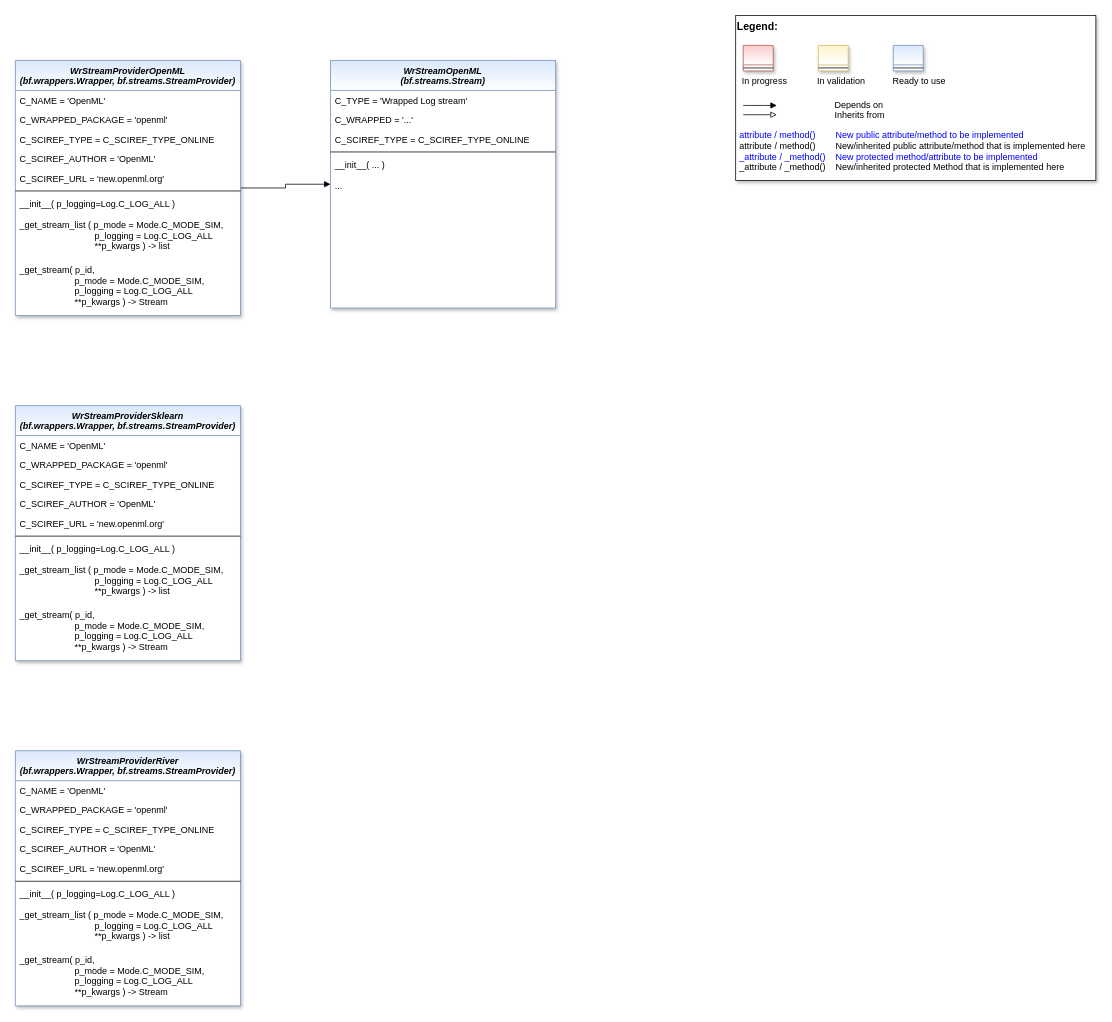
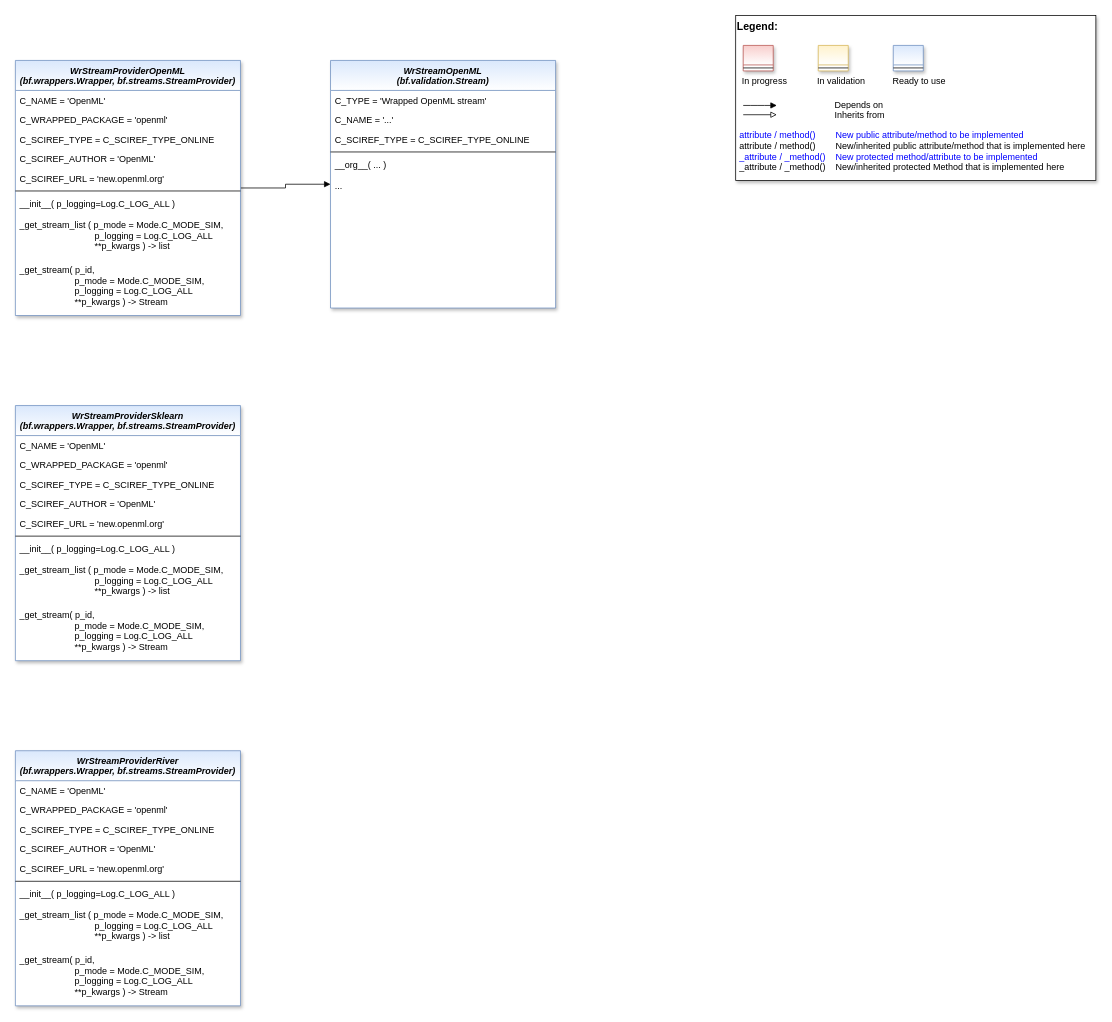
  <mxCell id="0" />
  <mxCell id="1" parent="0" />
  <mxCell id="2" style="edgeStyle=orthogonalEdgeStyle;rounded=0;orthogonalLoop=1;jettySize=auto;html=1;fontColor=default;endArrow=block;endFill=1;" edge="1" parent="1" source="3" target="23"><mxGeometry relative="1" as="geometry" /></mxCell>
  <mxCell id="3" value="WrStreamProviderOpenML &#10;(bf.wrappers.Wrapper, bf.streams.StreamProvider)" style="swimlane;fontStyle=3;align=center;verticalAlign=top;childLayout=stackLayout;horizontal=1;startSize=40;horizontalStack=0;resizeParent=1;resizeLast=0;collapsible=1;marginBottom=0;rounded=0;shadow=1;strokeWidth=1;fillColor=#dae8fc;strokeColor=#6c8ebf;gradientColor=#ffffff;swimlaneFillColor=#ffffff;" parent="1" vertex="1"><mxGeometry x="20" y="80" width="300" height="340" as="geometry"><mxRectangle x="230" y="140" width="160" height="26" as="alternateBounds" /></mxGeometry></mxCell>
  <mxCell id="4" value="C_NAME = 'OpenML'" style="text;align=left;verticalAlign=top;spacingLeft=4;spacingRight=4;overflow=hidden;rotatable=0;points=[[0,0.5],[1,0.5]];portConstraint=eastwest;" parent="3" vertex="1"><mxGeometry y="40" width="300" height="26" as="geometry" /></mxCell>
  <mxCell id="5" value="C_WRAPPED_PACKAGE = 'openml'" style="text;align=left;verticalAlign=top;spacingLeft=4;spacingRight=4;overflow=hidden;rotatable=0;points=[[0,0.5],[1,0.5]];portConstraint=eastwest;" parent="3" vertex="1"><mxGeometry y="66" width="300" height="26" as="geometry" /></mxCell>
  <mxCell id="6" value="C_SCIREF_TYPE = C_SCIREF_TYPE_ONLINE" style="text;align=left;verticalAlign=top;spacingLeft=4;spacingRight=4;overflow=hidden;rotatable=0;points=[[0,0.5],[1,0.5]];portConstraint=eastwest;" vertex="1" parent="3"><mxGeometry y="92" width="300" height="26" as="geometry" /></mxCell>
  <mxCell id="7" value="C_SCIREF_AUTHOR = 'OpenML'" style="text;align=left;verticalAlign=top;spacingLeft=4;spacingRight=4;overflow=hidden;rotatable=0;points=[[0,0.5],[1,0.5]];portConstraint=eastwest;" vertex="1" parent="3"><mxGeometry y="118" width="300" height="26" as="geometry" /></mxCell>
  <mxCell id="8" value="C_SCIREF_URL = 'new.openml.org'" style="text;align=left;verticalAlign=top;spacingLeft=4;spacingRight=4;overflow=hidden;rotatable=0;points=[[0,0.5],[1,0.5]];portConstraint=eastwest;" vertex="1" parent="3"><mxGeometry y="144" width="300" height="26" as="geometry" /></mxCell>
  <mxCell id="9" value="" style="line;html=1;strokeWidth=1;align=left;verticalAlign=middle;spacingTop=-1;spacingLeft=3;spacingRight=3;rotatable=0;labelPosition=right;points=[];portConstraint=eastwest;" parent="3" vertex="1"><mxGeometry y="170" width="300" height="8" as="geometry" /></mxCell>
  <mxCell id="10" value="__init__( p_logging=Log.C_LOG_ALL )" style="text;align=left;verticalAlign=top;spacingLeft=4;spacingRight=4;overflow=hidden;rotatable=0;points=[[0,0.5],[1,0.5]];portConstraint=eastwest;" parent="3" vertex="1"><mxGeometry y="178" width="300" height="28" as="geometry" /></mxCell>
  <mxCell id="11" value="_get_stream_list ( p_mode = Mode.C_MODE_SIM,&#10;                              p_logging = Log.C_LOG_ALL &#10;                              **p_kwargs ) -&gt; list " style="text;align=left;verticalAlign=top;spacingLeft=4;spacingRight=4;overflow=hidden;rotatable=0;points=[[0,0.5],[1,0.5]];portConstraint=eastwest;fontColor=default;" vertex="1" parent="3"><mxGeometry y="206" width="300" height="60" as="geometry" /></mxCell>
  <mxCell id="12" value="_get_stream( p_id, &#10;                      p_mode = Mode.C_MODE_SIM,&#10;                      p_logging = Log.C_LOG_ALL &#10;                      **p_kwargs ) -&gt; Stream " style="text;align=left;verticalAlign=top;spacingLeft=4;spacingRight=4;overflow=hidden;rotatable=0;points=[[0,0.5],[1,0.5]];portConstraint=eastwest;fontColor=default;" vertex="1" parent="3"><mxGeometry y="266" width="300" height="70" as="geometry" /></mxCell>
  <mxCell id="13" value="" style="group" parent="1" vertex="1" connectable="0"><mxGeometry x="980" y="20" width="480" height="220" as="geometry" /></mxCell>
  <mxCell id="14" value="&lt;font color=&quot;#000000&quot; size=&quot;1&quot;&gt;&lt;b style=&quot;font-size: 14px&quot;&gt;Legend:&lt;br&gt;&lt;/b&gt;&lt;/font&gt;&lt;br&gt;&lt;br&gt;&lt;br&gt;&lt;font color=&quot;#0000ff&quot; style=&quot;font-size: 6px&quot;&gt;&lt;br&gt;&lt;/font&gt;&lt;span style=&quot;color: rgb(0 , 0 , 0)&quot;&gt;&lt;font style=&quot;font-size: 4px&quot;&gt;&amp;nbsp; &amp;nbsp;&lt;/font&gt;&amp;nbsp;In progress&amp;nbsp; &amp;nbsp; &amp;nbsp; &amp;nbsp; &amp;nbsp; &amp;nbsp; In validation&amp;nbsp; &amp;nbsp; &amp;nbsp; &amp;nbsp; &amp;nbsp; &amp;nbsp;Ready to use&lt;/span&gt;&lt;font color=&quot;#000000&quot;&gt;&amp;nbsp;&lt;br&gt;&lt;/font&gt;&lt;font color=&quot;#0000ff&quot;&gt;&lt;br&gt;&lt;br&gt;&lt;br&gt;&lt;br&gt;&amp;nbsp;attribute / method()&amp;nbsp; &amp;nbsp; &amp;nbsp; &amp;nbsp; New public attribute/method to be implemented&lt;/font&gt;&lt;br&gt;&lt;font color=&quot;#000000&quot;&gt;&amp;nbsp;&lt;/font&gt;&lt;font color=&quot;#000000&quot;&gt;attribute / method()&lt;span&gt;&#09;&lt;/span&gt;&amp;nbsp; &amp;nbsp; &amp;nbsp; &amp;nbsp;New/inherited public attribute/method that is implemented here&lt;br&gt;&lt;/font&gt;&lt;font color=&quot;#0000ff&quot;&gt;&amp;nbsp;_attribute /&amp;nbsp;&lt;/font&gt;&lt;font color=&quot;#0000ff&quot;&gt;_method()&amp;nbsp; &amp;nbsp; New protected method/attribute to be implemented&lt;/font&gt;&lt;br&gt;&lt;font color=&quot;#000000&quot;&gt;&amp;nbsp;_attribute / _method()&amp;nbsp; &amp;nbsp; New/inherited protected Method that is implemented here&lt;br&gt;&lt;/font&gt;&lt;font color=&quot;#000000&quot;&gt;&lt;br&gt;&lt;br&gt;&lt;br&gt;&lt;br&gt;&lt;br&gt;&lt;/font&gt;" style="text;html=1;align=left;verticalAlign=top;whiteSpace=wrap;rounded=0;fontColor=#006600;strokeColor=#000000;shadow=1;fillColor=#ffffff;" parent="13" vertex="1"><mxGeometry width="480" height="220" as="geometry" /></mxCell>
  <mxCell id="15" value="Depends on" style="endArrow=block;html=1;labelPosition=right;verticalLabelPosition=middle;align=left;verticalAlign=middle;endFill=1;fontSize=12;" parent="13" edge="1"><mxGeometry x="-1590" y="-2180" width="50" height="50" as="geometry"><mxPoint x="10.0" y="120.003" as="sourcePoint" /><mxPoint x="54.848" y="120.003" as="targetPoint" /><mxPoint x="98" as="offset" /><Array as="points"><mxPoint x="30" y="120" /></Array></mxGeometry></mxCell>
  <mxCell id="16" value="Inherits from" style="endArrow=block;html=1;labelPosition=right;verticalLabelPosition=middle;align=left;verticalAlign=middle;endFill=0;fontSize=12;" parent="13" edge="1"><mxGeometry x="-1590" y="-2180" width="50" height="50" as="geometry"><mxPoint x="10.0" y="132.385" as="sourcePoint" /><mxPoint x="54.848" y="132.385" as="targetPoint" /><mxPoint x="98" y="1" as="offset" /></mxGeometry></mxCell>
  <mxCell id="17" value="" style="swimlane;fontStyle=3;align=center;verticalAlign=top;childLayout=stackLayout;horizontal=1;startSize=26;horizontalStack=0;resizeParent=1;resizeLast=0;collapsible=1;marginBottom=0;rounded=0;shadow=1;strokeWidth=1;fillColor=#f8cecc;strokeColor=#b85450;gradientColor=#ffffff;swimlaneFillColor=#ffffff;" parent="13" vertex="1"><mxGeometry x="10" y="40" width="40" height="34" as="geometry"><mxRectangle x="230" y="140" width="160" height="26" as="alternateBounds" /></mxGeometry></mxCell>
  <mxCell id="18" value="" style="line;html=1;strokeWidth=1;align=left;verticalAlign=middle;spacingTop=-1;spacingLeft=3;spacingRight=3;rotatable=0;labelPosition=right;points=[];portConstraint=eastwest;" parent="17" vertex="1"><mxGeometry y="26" width="40" height="8" as="geometry" /></mxCell>
  <mxCell id="19" value="" style="swimlane;fontStyle=3;align=center;verticalAlign=top;childLayout=stackLayout;horizontal=1;startSize=26;horizontalStack=0;resizeParent=1;resizeLast=0;collapsible=1;marginBottom=0;rounded=0;shadow=1;strokeWidth=1;fillColor=#fff2cc;strokeColor=#d6b656;gradientColor=#ffffff;swimlaneFillColor=#ffffff;" parent="13" vertex="1"><mxGeometry x="110" y="40" width="40" height="34" as="geometry"><mxRectangle x="230" y="140" width="160" height="26" as="alternateBounds" /></mxGeometry></mxCell>
  <mxCell id="20" value="" style="line;html=1;strokeWidth=1;align=left;verticalAlign=middle;spacingTop=-1;spacingLeft=3;spacingRight=3;rotatable=0;labelPosition=right;points=[];portConstraint=eastwest;" parent="19" vertex="1"><mxGeometry y="26" width="40" height="8" as="geometry" /></mxCell>
  <mxCell id="21" value="" style="swimlane;fontStyle=3;align=center;verticalAlign=top;childLayout=stackLayout;horizontal=1;startSize=26;horizontalStack=0;resizeParent=1;resizeLast=0;collapsible=1;marginBottom=0;rounded=0;shadow=1;strokeWidth=1;fillColor=#dae8fc;strokeColor=#6c8ebf;gradientColor=#ffffff;swimlaneFillColor=#ffffff;" parent="13" vertex="1"><mxGeometry x="210" y="40" width="40" height="34" as="geometry"><mxRectangle x="230" y="140" width="160" height="26" as="alternateBounds" /></mxGeometry></mxCell>
  <mxCell id="22" value="" style="line;html=1;strokeWidth=1;align=left;verticalAlign=middle;spacingTop=-1;spacingLeft=3;spacingRight=3;rotatable=0;labelPosition=right;points=[];portConstraint=eastwest;" parent="21" vertex="1"><mxGeometry y="26" width="40" height="8" as="geometry" /></mxCell>
- <mxCell id="23" value="WrStreamOpenML &#10;(bf.streams.Stream)" style="swimlane;fontStyle=3;align=center;verticalAlign=top;childLayout=stackLayout;horizontal=1;startSize=40;horizontalStack=0;resizeParent=1;resizeLast=0;collapsible=1;marginBottom=0;rounded=0;shadow=1;strokeWidth=1;fillColor=#dae8fc;strokeColor=#6c8ebf;gradientColor=#ffffff;swimlaneFillColor=#ffffff;" vertex="1" parent="1"><mxGeometry x="440" y="80" width="300" height="330" as="geometry"><mxRectangle x="230" y="140" width="160" height="26" as="alternateBounds" /></mxGeometry></mxCell>
- <mxCell id="24" value="C_TYPE = 'Wrapped Log stream'" style="text;align=left;verticalAlign=top;spacingLeft=4;spacingRight=4;overflow=hidden;rotatable=0;points=[[0,0.5],[1,0.5]];portConstraint=eastwest;" vertex="1" parent="23"><mxGeometry y="40" width="300" height="26" as="geometry" /></mxCell>
- <mxCell id="25" value="C_WRAPPED = '...'" style="text;align=left;verticalAlign=top;spacingLeft=4;spacingRight=4;overflow=hidden;rotatable=0;points=[[0,0.5],[1,0.5]];portConstraint=eastwest;" vertex="1" parent="23"><mxGeometry y="66" width="300" height="26" as="geometry" /></mxCell>
+ <mxCell id="23" value="WrStreamOpenML &#10;(bf.validation.Stream)" style="swimlane;fontStyle=3;align=center;verticalAlign=top;childLayout=stackLayout;horizontal=1;startSize=40;horizontalStack=0;resizeParent=1;resizeLast=0;collapsible=1;marginBottom=0;rounded=0;shadow=1;strokeWidth=1;fillColor=#dae8fc;strokeColor=#6c8ebf;gradientColor=#ffffff;swimlaneFillColor=#ffffff;" vertex="1" parent="1"><mxGeometry x="440" y="80" width="300" height="330" as="geometry"><mxRectangle x="230" y="140" width="160" height="26" as="alternateBounds" /></mxGeometry></mxCell>
+ <mxCell id="24" value="C_TYPE = 'Wrapped OpenML stream'" style="text;align=left;verticalAlign=top;spacingLeft=4;spacingRight=4;overflow=hidden;rotatable=0;points=[[0,0.5],[1,0.5]];portConstraint=eastwest;" vertex="1" parent="23"><mxGeometry y="40" width="300" height="26" as="geometry" /></mxCell>
+ <mxCell id="25" value="C_NAME = '...'" style="text;align=left;verticalAlign=top;spacingLeft=4;spacingRight=4;overflow=hidden;rotatable=0;points=[[0,0.5],[1,0.5]];portConstraint=eastwest;" vertex="1" parent="23"><mxGeometry y="66" width="300" height="26" as="geometry" /></mxCell>
  <mxCell id="26" value="C_SCIREF_TYPE = C_SCIREF_TYPE_ONLINE" style="text;align=left;verticalAlign=top;spacingLeft=4;spacingRight=4;overflow=hidden;rotatable=0;points=[[0,0.5],[1,0.5]];portConstraint=eastwest;" vertex="1" parent="23"><mxGeometry y="92" width="300" height="26" as="geometry" /></mxCell>
  <mxCell id="27" value="" style="line;html=1;strokeWidth=1;align=left;verticalAlign=middle;spacingTop=-1;spacingLeft=3;spacingRight=3;rotatable=0;labelPosition=right;points=[];portConstraint=eastwest;" vertex="1" parent="23"><mxGeometry y="118" width="300" height="8" as="geometry" /></mxCell>
- <mxCell id="28" value="__init__( ... )" style="text;align=left;verticalAlign=top;spacingLeft=4;spacingRight=4;overflow=hidden;rotatable=0;points=[[0,0.5],[1,0.5]];portConstraint=eastwest;" vertex="1" parent="23"><mxGeometry y="126" width="300" height="28" as="geometry" /></mxCell>
+ <mxCell id="28" value="__org__( ... )" style="text;align=left;verticalAlign=top;spacingLeft=4;spacingRight=4;overflow=hidden;rotatable=0;points=[[0,0.5],[1,0.5]];portConstraint=eastwest;" vertex="1" parent="23"><mxGeometry y="126" width="300" height="28" as="geometry" /></mxCell>
  <mxCell id="29" value="..." style="text;align=left;verticalAlign=top;spacingLeft=4;spacingRight=4;overflow=hidden;rotatable=0;points=[[0,0.5],[1,0.5]];portConstraint=eastwest;" vertex="1" parent="23"><mxGeometry y="154" width="300" height="28" as="geometry" /></mxCell>
  <mxCell id="30" value="WrStreamProviderSklearn&#10;(bf.wrappers.Wrapper, bf.streams.StreamProvider)" style="swimlane;fontStyle=3;align=center;verticalAlign=top;childLayout=stackLayout;horizontal=1;startSize=40;horizontalStack=0;resizeParent=1;resizeLast=0;collapsible=1;marginBottom=0;rounded=0;shadow=1;strokeWidth=1;fillColor=#dae8fc;strokeColor=#6c8ebf;gradientColor=#ffffff;swimlaneFillColor=#ffffff;" vertex="1" parent="1"><mxGeometry x="20" y="540" width="300" height="340" as="geometry"><mxRectangle x="230" y="140" width="160" height="26" as="alternateBounds" /></mxGeometry></mxCell>
  <mxCell id="31" value="C_NAME = 'OpenML'" style="text;align=left;verticalAlign=top;spacingLeft=4;spacingRight=4;overflow=hidden;rotatable=0;points=[[0,0.5],[1,0.5]];portConstraint=eastwest;" vertex="1" parent="30"><mxGeometry y="40" width="300" height="26" as="geometry" /></mxCell>
  <mxCell id="32" value="C_WRAPPED_PACKAGE = 'openml'" style="text;align=left;verticalAlign=top;spacingLeft=4;spacingRight=4;overflow=hidden;rotatable=0;points=[[0,0.5],[1,0.5]];portConstraint=eastwest;" vertex="1" parent="30"><mxGeometry y="66" width="300" height="26" as="geometry" /></mxCell>
  <mxCell id="33" value="C_SCIREF_TYPE = C_SCIREF_TYPE_ONLINE" style="text;align=left;verticalAlign=top;spacingLeft=4;spacingRight=4;overflow=hidden;rotatable=0;points=[[0,0.5],[1,0.5]];portConstraint=eastwest;" vertex="1" parent="30"><mxGeometry y="92" width="300" height="26" as="geometry" /></mxCell>
  <mxCell id="34" value="C_SCIREF_AUTHOR = 'OpenML'" style="text;align=left;verticalAlign=top;spacingLeft=4;spacingRight=4;overflow=hidden;rotatable=0;points=[[0,0.5],[1,0.5]];portConstraint=eastwest;" vertex="1" parent="30"><mxGeometry y="118" width="300" height="26" as="geometry" /></mxCell>
  <mxCell id="35" value="C_SCIREF_URL = 'new.openml.org'" style="text;align=left;verticalAlign=top;spacingLeft=4;spacingRight=4;overflow=hidden;rotatable=0;points=[[0,0.5],[1,0.5]];portConstraint=eastwest;" vertex="1" parent="30"><mxGeometry y="144" width="300" height="26" as="geometry" /></mxCell>
  <mxCell id="36" value="" style="line;html=1;strokeWidth=1;align=left;verticalAlign=middle;spacingTop=-1;spacingLeft=3;spacingRight=3;rotatable=0;labelPosition=right;points=[];portConstraint=eastwest;" vertex="1" parent="30"><mxGeometry y="170" width="300" height="8" as="geometry" /></mxCell>
  <mxCell id="37" value="__init__( p_logging=Log.C_LOG_ALL )" style="text;align=left;verticalAlign=top;spacingLeft=4;spacingRight=4;overflow=hidden;rotatable=0;points=[[0,0.5],[1,0.5]];portConstraint=eastwest;" vertex="1" parent="30"><mxGeometry y="178" width="300" height="28" as="geometry" /></mxCell>
  <mxCell id="38" value="_get_stream_list ( p_mode = Mode.C_MODE_SIM,&#10;                              p_logging = Log.C_LOG_ALL &#10;                              **p_kwargs ) -&gt; list " style="text;align=left;verticalAlign=top;spacingLeft=4;spacingRight=4;overflow=hidden;rotatable=0;points=[[0,0.5],[1,0.5]];portConstraint=eastwest;fontColor=default;" vertex="1" parent="30"><mxGeometry y="206" width="300" height="60" as="geometry" /></mxCell>
  <mxCell id="39" value="_get_stream( p_id, &#10;                      p_mode = Mode.C_MODE_SIM,&#10;                      p_logging = Log.C_LOG_ALL &#10;                      **p_kwargs ) -&gt; Stream " style="text;align=left;verticalAlign=top;spacingLeft=4;spacingRight=4;overflow=hidden;rotatable=0;points=[[0,0.5],[1,0.5]];portConstraint=eastwest;fontColor=default;" vertex="1" parent="30"><mxGeometry y="266" width="300" height="70" as="geometry" /></mxCell>
  <mxCell id="40" value="WrStreamProviderRiver&#10;(bf.wrappers.Wrapper, bf.streams.StreamProvider)" style="swimlane;fontStyle=3;align=center;verticalAlign=top;childLayout=stackLayout;horizontal=1;startSize=40;horizontalStack=0;resizeParent=1;resizeLast=0;collapsible=1;marginBottom=0;rounded=0;shadow=1;strokeWidth=1;fillColor=#dae8fc;strokeColor=#6c8ebf;gradientColor=#ffffff;swimlaneFillColor=#ffffff;" vertex="1" parent="1"><mxGeometry x="20" y="1000" width="300" height="340" as="geometry"><mxRectangle x="230" y="140" width="160" height="26" as="alternateBounds" /></mxGeometry></mxCell>
  <mxCell id="41" value="C_NAME = 'OpenML'" style="text;align=left;verticalAlign=top;spacingLeft=4;spacingRight=4;overflow=hidden;rotatable=0;points=[[0,0.5],[1,0.5]];portConstraint=eastwest;" vertex="1" parent="40"><mxGeometry y="40" width="300" height="26" as="geometry" /></mxCell>
  <mxCell id="42" value="C_WRAPPED_PACKAGE = 'openml'" style="text;align=left;verticalAlign=top;spacingLeft=4;spacingRight=4;overflow=hidden;rotatable=0;points=[[0,0.5],[1,0.5]];portConstraint=eastwest;" vertex="1" parent="40"><mxGeometry y="66" width="300" height="26" as="geometry" /></mxCell>
  <mxCell id="43" value="C_SCIREF_TYPE = C_SCIREF_TYPE_ONLINE" style="text;align=left;verticalAlign=top;spacingLeft=4;spacingRight=4;overflow=hidden;rotatable=0;points=[[0,0.5],[1,0.5]];portConstraint=eastwest;" vertex="1" parent="40"><mxGeometry y="92" width="300" height="26" as="geometry" /></mxCell>
  <mxCell id="44" value="C_SCIREF_AUTHOR = 'OpenML'" style="text;align=left;verticalAlign=top;spacingLeft=4;spacingRight=4;overflow=hidden;rotatable=0;points=[[0,0.5],[1,0.5]];portConstraint=eastwest;" vertex="1" parent="40"><mxGeometry y="118" width="300" height="26" as="geometry" /></mxCell>
  <mxCell id="45" value="C_SCIREF_URL = 'new.openml.org'" style="text;align=left;verticalAlign=top;spacingLeft=4;spacingRight=4;overflow=hidden;rotatable=0;points=[[0,0.5],[1,0.5]];portConstraint=eastwest;" vertex="1" parent="40"><mxGeometry y="144" width="300" height="26" as="geometry" /></mxCell>
  <mxCell id="46" value="" style="line;html=1;strokeWidth=1;align=left;verticalAlign=middle;spacingTop=-1;spacingLeft=3;spacingRight=3;rotatable=0;labelPosition=right;points=[];portConstraint=eastwest;" vertex="1" parent="40"><mxGeometry y="170" width="300" height="8" as="geometry" /></mxCell>
  <mxCell id="47" value="__init__( p_logging=Log.C_LOG_ALL )" style="text;align=left;verticalAlign=top;spacingLeft=4;spacingRight=4;overflow=hidden;rotatable=0;points=[[0,0.5],[1,0.5]];portConstraint=eastwest;" vertex="1" parent="40"><mxGeometry y="178" width="300" height="28" as="geometry" /></mxCell>
  <mxCell id="48" value="_get_stream_list ( p_mode = Mode.C_MODE_SIM,&#10;                              p_logging = Log.C_LOG_ALL &#10;                              **p_kwargs ) -&gt; list " style="text;align=left;verticalAlign=top;spacingLeft=4;spacingRight=4;overflow=hidden;rotatable=0;points=[[0,0.5],[1,0.5]];portConstraint=eastwest;fontColor=default;" vertex="1" parent="40"><mxGeometry y="206" width="300" height="60" as="geometry" /></mxCell>
  <mxCell id="49" value="_get_stream( p_id, &#10;                      p_mode = Mode.C_MODE_SIM,&#10;                      p_logging = Log.C_LOG_ALL &#10;                      **p_kwargs ) -&gt; Stream " style="text;align=left;verticalAlign=top;spacingLeft=4;spacingRight=4;overflow=hidden;rotatable=0;points=[[0,0.5],[1,0.5]];portConstraint=eastwest;fontColor=default;" vertex="1" parent="40"><mxGeometry y="266" width="300" height="70" as="geometry" /></mxCell>
